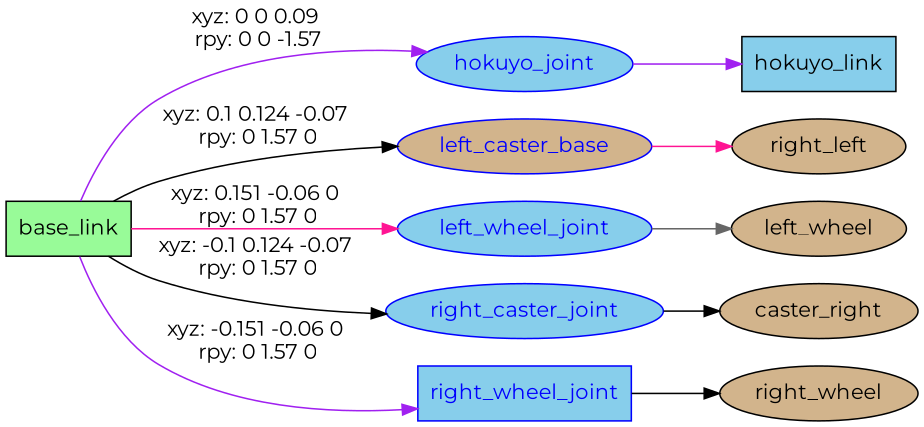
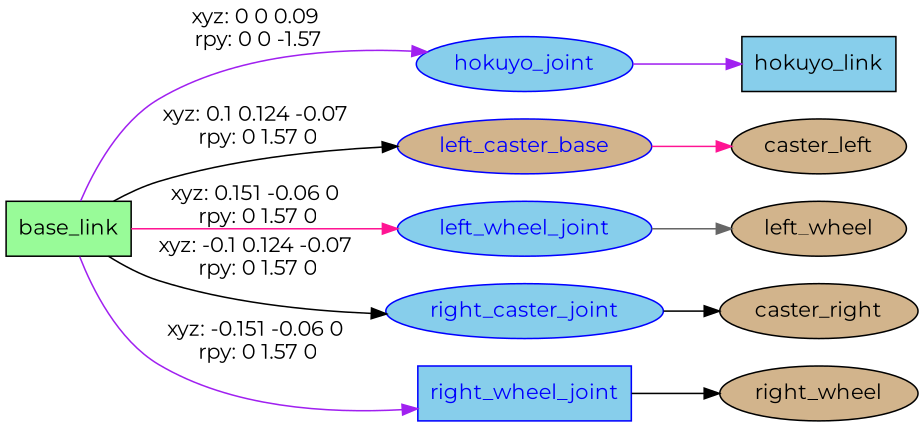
  digraph {
    fontname=Montserrat
    rankdir=LR
    node [fillcolor=skyblue fontname=Montserrat shape=ellipse style=filled]
    edge [color=black fontname=Montserrat]
    n1 [fillcolor=palegreen label=base_link shape=box]
    hokuyo_joint [color=blue fontcolor=blue]
    n3 [color=blue fillcolor=tan fontcolor=blue label=left_caster_base]
    left_wheel_joint [color=blue fontcolor=blue]
    right_caster_joint [color=blue fontcolor=blue]
    right_wheel_joint [color=blue fontcolor=blue shape=box]
    n7 [label=hokuyo_link shape=box]
-   n8 [fillcolor=tan label=right_left]
+   n8 [fillcolor=tan label=caster_left]
    n9 [fillcolor=tan label=left_wheel]
    n10 [fillcolor=tan label=caster_right]
    n11 [fillcolor=tan label=right_wheel]
    n1 -> hokuyo_joint [color=purple label="xyz: 0 0 0.09 \nrpy: 0 0 -1.57"]
    n1 -> n3 [label="xyz: 0.1 0.124 -0.07 \nrpy: 0 1.57 0"]
    n1 -> left_wheel_joint [color=deeppink label="xyz: 0.151 -0.06 0 \nrpy: 0 1.57 0"]
    n1 -> right_caster_joint [label="xyz: -0.1 0.124 -0.07 \nrpy: 0 1.57 0"]
    n1 -> right_wheel_joint [color=purple label="xyz: -0.151 -0.06 0 \nrpy: 0 1.57 0"]
    hokuyo_joint -> n7 [color=purple]
    n3 -> n8 [color=deeppink]
    left_wheel_joint -> n9 [color=gray40]
    right_caster_joint -> n10
    right_wheel_joint -> n11
  }
